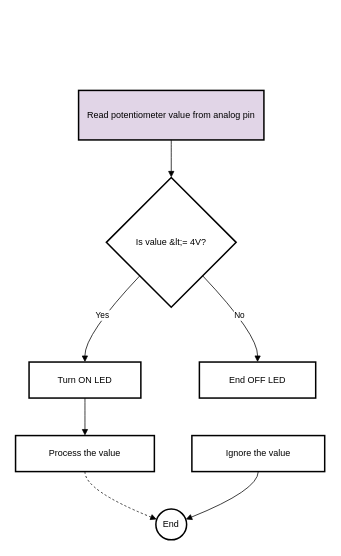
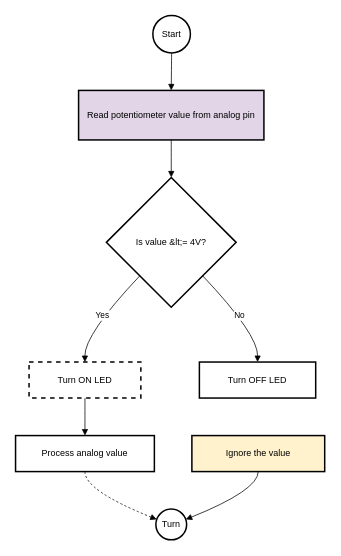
  <mxCell id="0" />
  <mxCell id="1" parent="0" />
+ <mxCell id="2" value="Start" style="ellipse;aspect=fixed;strokeWidth=2;whiteSpace=wrap;" vertex="1" parent="1"><mxGeometry x="203" y="20" width="50" height="50" as="geometry" /></mxCell>
  <mxCell id="3" value="Read potentiometer value from analog pin" style="whiteSpace=wrap;strokeWidth=2;fillColor=#e1d5e7;" vertex="1" parent="1"><mxGeometry x="104" y="120" width="247" height="66" as="geometry" /></mxCell>
  <mxCell id="4" value="Is value &amp;lt;= 4V?" style="rhombus;strokeWidth=2;whiteSpace=wrap;" vertex="1" parent="1"><mxGeometry x="141" y="236" width="173" height="173" as="geometry" /></mxCell>
- <mxCell id="5" value="Turn ON LED" style="whiteSpace=wrap;strokeWidth=2;" vertex="1" parent="1"><mxGeometry x="38" y="482" width="149" height="48" as="geometry" /></mxCell>
- <mxCell id="6" value="End OFF LED" style="whiteSpace=wrap;strokeWidth=2;" vertex="1" parent="1"><mxGeometry x="265" y="482" width="155" height="48" as="geometry" /></mxCell>
- <mxCell id="7" value="Process the value" style="whiteSpace=wrap;strokeWidth=2;" vertex="1" parent="1"><mxGeometry x="20" y="580" width="185" height="48" as="geometry" /></mxCell>
- <mxCell id="8" value="Ignore the value" style="whiteSpace=wrap;strokeWidth=2;" vertex="1" parent="1"><mxGeometry x="255" y="580" width="177" height="48" as="geometry" /></mxCell>
- <mxCell id="9" value="End" style="ellipse;aspect=fixed;strokeWidth=2;whiteSpace=wrap;" vertex="1" parent="1"><mxGeometry x="207" y="678" width="41" height="41" as="geometry" /></mxCell>
+ <mxCell id="5" value="Turn ON LED" style="whiteSpace=wrap;strokeWidth=2;dashed=1;" vertex="1" parent="1"><mxGeometry x="38" y="482" width="149" height="48" as="geometry" /></mxCell>
+ <mxCell id="6" value="Turn OFF LED" style="whiteSpace=wrap;strokeWidth=2;" vertex="1" parent="1"><mxGeometry x="265" y="482" width="155" height="48" as="geometry" /></mxCell>
+ <mxCell id="7" value="Process analog value" style="whiteSpace=wrap;strokeWidth=2;" vertex="1" parent="1"><mxGeometry x="20" y="580" width="185" height="48" as="geometry" /></mxCell>
+ <mxCell id="8" value="Ignore the value" style="whiteSpace=wrap;strokeWidth=2;fillColor=#fff2cc;" vertex="1" parent="1"><mxGeometry x="255" y="580" width="177" height="48" as="geometry" /></mxCell>
+ <mxCell id="9" value="Turn" style="ellipse;aspect=fixed;strokeWidth=2;whiteSpace=wrap;" vertex="1" parent="1"><mxGeometry x="207" y="678" width="41" height="41" as="geometry" /></mxCell>
+ <mxCell id="10" value="" style="curved=1;startArrow=none;endArrow=block;exitX=0.49;exitY=1;entryX=0.5;entryY=0;rounded=0;" edge="1" parent="1" source="2" target="3"><mxGeometry relative="1" as="geometry"><Array as="points" /></mxGeometry></mxCell>
  <mxCell id="11" value="" style="curved=1;startArrow=none;endArrow=block;exitX=0.5;exitY=1;entryX=0.5;entryY=0;rounded=0;" edge="1" parent="1" source="3" target="4"><mxGeometry relative="1" as="geometry"><Array as="points" /></mxGeometry></mxCell>
  <mxCell id="12" value="Yes" style="curved=1;startArrow=none;endArrow=block;exitX=0.03;exitY=1;entryX=0.5;entryY=-0.01;rounded=0;" edge="1" parent="1" source="4" target="5"><mxGeometry relative="1" as="geometry"><Array as="points"><mxPoint x="112" y="445" /></Array></mxGeometry></mxCell>
  <mxCell id="13" value="No" style="curved=1;startArrow=none;endArrow=block;exitX=0.97;exitY=1;entryX=0.5;entryY=-0.01;rounded=0;" edge="1" parent="1" source="4" target="6"><mxGeometry relative="1" as="geometry"><Array as="points"><mxPoint x="343" y="445" /></Array></mxGeometry></mxCell>
  <mxCell id="14" value="" style="curved=1;startArrow=none;endArrow=block;exitX=0.5;exitY=1;entryX=0.5;entryY=0;rounded=0;" edge="1" parent="1" source="5" target="7"><mxGeometry relative="1" as="geometry"><Array as="points" /></mxGeometry></mxCell>
  <mxCell id="15" value="" style="curved=1;startArrow=none;endArrow=block;exitX=0.5;exitY=1.01;entryX=0;entryY=0.31;rounded=0;dashed=1;" edge="1" parent="1" source="7" target="9"><mxGeometry relative="1" as="geometry"><Array as="points"><mxPoint x="112" y="653" /></Array></mxGeometry></mxCell>
  <mxCell id="16" value="" style="curved=1;startArrow=none;endArrow=block;exitX=0.5;exitY=1.01;entryX=1.01;entryY=0.31;rounded=0;" edge="1" parent="1" source="8" target="9"><mxGeometry relative="1" as="geometry"><Array as="points"><mxPoint x="343" y="653" /></Array></mxGeometry></mxCell>
